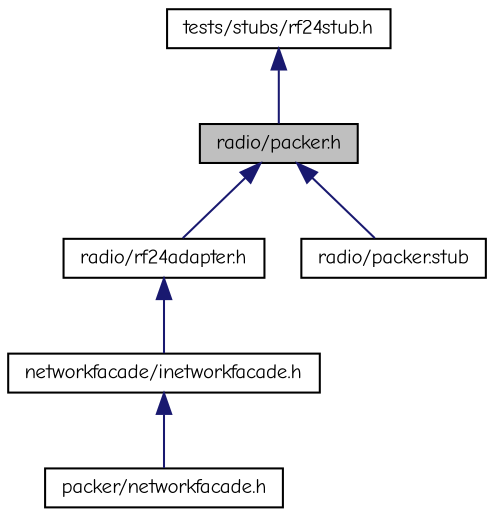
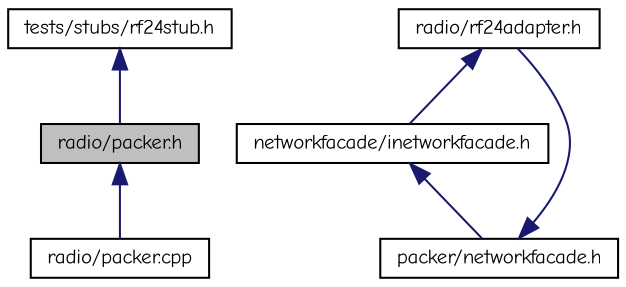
  digraph {
    fontname="Comic Neue"
    node [color=black fillcolor=white fontname="Comic Neue" fontsize=10 shape=record style=filled]
    edge [color=midnightblue dir=back fontname="Comic Neue" fontsize=10 labelfontname=Helvetica labelfontsize=10 style=solid]
    n1 [fillcolor=grey75 fontcolor=black height=0.2 label="radio/packer.h" width=0.4]
    n2 [height=0.2 label="radio/rf24adapter.h" width=0.4]
-   n3 [height=0.2 label="radio/packer.stub" width=0.4]
+   n3 [height=0.2 label="radio/packer.cpp" width=0.4]
    n4 [height=0.2 label="networkfacade/inetworkfacade.h" width=0.4]
    n5 [height=0.2 label="tests/stubs/rf24stub.h" width=0.4]
    n6 [height=0.2 label="packer/networkfacade.h" width=0.4]
-   n1 -> n2
+   n6 -> n2
    n1 -> n3
    n2 -> n4
    n4 -> n6
    n5 -> n1
  }
